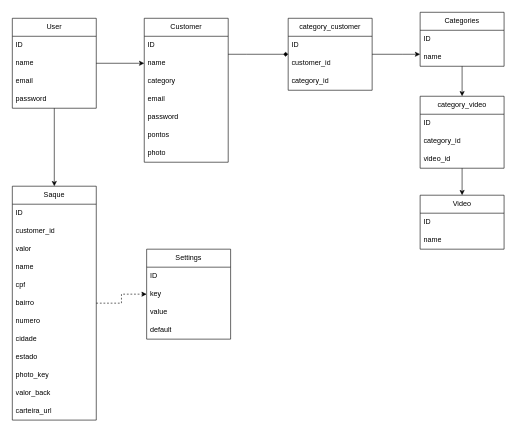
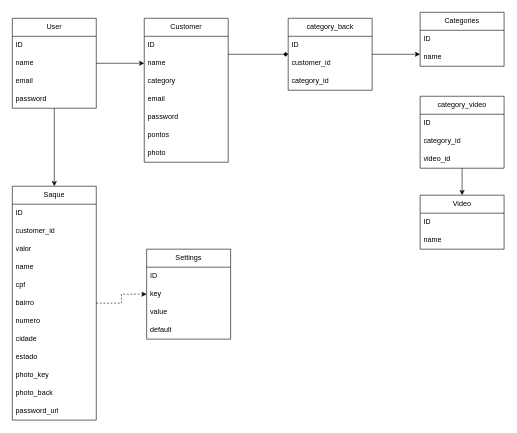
  <mxCell id="0" />
  <mxCell id="1" parent="0" />
  <mxCell id="2" value="" style="edgeStyle=orthogonalEdgeStyle;rounded=0;orthogonalLoop=1;jettySize=auto;html=1;" edge="1" parent="1" source="4" target="10"><mxGeometry relative="1" as="geometry"><Array as="points"><mxPoint x="230" y="105" /><mxPoint x="230" y="105" /></Array></mxGeometry></mxCell>
  <mxCell id="3" value="" style="edgeStyle=orthogonalEdgeStyle;rounded=0;orthogonalLoop=1;jettySize=auto;html=1;" edge="1" parent="1" source="4" target="28"><mxGeometry relative="1" as="geometry" /></mxCell>
  <mxCell id="4" value="User" style="swimlane;fontStyle=0;childLayout=stackLayout;horizontal=1;startSize=30;horizontalStack=0;resizeParent=1;resizeParentMax=0;resizeLast=0;collapsible=1;marginBottom=0;whiteSpace=wrap;html=1;" vertex="1" parent="1"><mxGeometry x="20" y="30" width="140" height="150" as="geometry" /></mxCell>
  <mxCell id="5" value="ID" style="text;strokeColor=none;fillColor=none;align=left;verticalAlign=middle;spacingLeft=4;spacingRight=4;overflow=hidden;points=[[0,0.5],[1,0.5]];portConstraint=eastwest;rotatable=0;whiteSpace=wrap;html=1;" vertex="1" parent="4"><mxGeometry y="30" width="140" height="30" as="geometry" /></mxCell>
  <mxCell id="6" value="name" style="text;strokeColor=none;fillColor=none;align=left;verticalAlign=middle;spacingLeft=4;spacingRight=4;overflow=hidden;points=[[0,0.5],[1,0.5]];portConstraint=eastwest;rotatable=0;whiteSpace=wrap;html=1;" vertex="1" parent="4"><mxGeometry y="60" width="140" height="30" as="geometry" /></mxCell>
  <mxCell id="7" value="email" style="text;strokeColor=none;fillColor=none;align=left;verticalAlign=middle;spacingLeft=4;spacingRight=4;overflow=hidden;points=[[0,0.5],[1,0.5]];portConstraint=eastwest;rotatable=0;whiteSpace=wrap;html=1;" vertex="1" parent="4"><mxGeometry y="90" width="140" height="30" as="geometry" /></mxCell>
  <mxCell id="8" value="password" style="text;strokeColor=none;fillColor=none;align=left;verticalAlign=middle;spacingLeft=4;spacingRight=4;overflow=hidden;points=[[0,0.5],[1,0.5]];portConstraint=eastwest;rotatable=0;whiteSpace=wrap;html=1;" vertex="1" parent="4"><mxGeometry y="120" width="140" height="30" as="geometry" /></mxCell>
  <mxCell id="9" value="" style="edgeStyle=orthogonalEdgeStyle;rounded=0;orthogonalLoop=1;jettySize=auto;html=1;endArrow=diamond;" edge="1" parent="1" source="10" target="50"><mxGeometry relative="1" as="geometry"><Array as="points"><mxPoint x="410" y="90" /><mxPoint x="410" y="90" /></Array></mxGeometry></mxCell>
  <mxCell id="10" value="Customer" style="swimlane;fontStyle=0;childLayout=stackLayout;horizontal=1;startSize=30;horizontalStack=0;resizeParent=1;resizeParentMax=0;resizeLast=0;collapsible=1;marginBottom=0;whiteSpace=wrap;html=1;" vertex="1" parent="1"><mxGeometry x="240" y="30" width="140" height="240" as="geometry" /></mxCell>
  <mxCell id="11" value="ID" style="text;strokeColor=none;fillColor=none;align=left;verticalAlign=middle;spacingLeft=4;spacingRight=4;overflow=hidden;points=[[0,0.5],[1,0.5]];portConstraint=eastwest;rotatable=0;whiteSpace=wrap;html=1;" vertex="1" parent="10"><mxGeometry y="30" width="140" height="30" as="geometry" /></mxCell>
  <mxCell id="12" value="name" style="text;strokeColor=none;fillColor=none;align=left;verticalAlign=middle;spacingLeft=4;spacingRight=4;overflow=hidden;points=[[0,0.5],[1,0.5]];portConstraint=eastwest;rotatable=0;whiteSpace=wrap;html=1;" vertex="1" parent="10"><mxGeometry y="60" width="140" height="30" as="geometry" /></mxCell>
  <mxCell id="13" value="category" style="text;strokeColor=none;fillColor=none;align=left;verticalAlign=middle;spacingLeft=4;spacingRight=4;overflow=hidden;points=[[0,0.5],[1,0.5]];portConstraint=eastwest;rotatable=0;whiteSpace=wrap;html=1;" vertex="1" parent="10"><mxGeometry y="90" width="140" height="30" as="geometry" /></mxCell>
  <mxCell id="14" value="email" style="text;strokeColor=none;fillColor=none;align=left;verticalAlign=middle;spacingLeft=4;spacingRight=4;overflow=hidden;points=[[0,0.5],[1,0.5]];portConstraint=eastwest;rotatable=0;whiteSpace=wrap;html=1;" vertex="1" parent="10"><mxGeometry y="120" width="140" height="30" as="geometry" /></mxCell>
  <mxCell id="15" value="password" style="text;strokeColor=none;fillColor=none;align=left;verticalAlign=middle;spacingLeft=4;spacingRight=4;overflow=hidden;points=[[0,0.5],[1,0.5]];portConstraint=eastwest;rotatable=0;whiteSpace=wrap;html=1;" vertex="1" parent="10"><mxGeometry y="150" width="140" height="30" as="geometry" /></mxCell>
  <mxCell id="16" value="pontos" style="text;strokeColor=none;fillColor=none;align=left;verticalAlign=middle;spacingLeft=4;spacingRight=4;overflow=hidden;points=[[0,0.5],[1,0.5]];portConstraint=eastwest;rotatable=0;whiteSpace=wrap;html=1;" vertex="1" parent="10"><mxGeometry y="180" width="140" height="30" as="geometry" /></mxCell>
  <mxCell id="17" value="photo" style="text;strokeColor=none;fillColor=none;align=left;verticalAlign=middle;spacingLeft=4;spacingRight=4;overflow=hidden;points=[[0,0.5],[1,0.5]];portConstraint=eastwest;rotatable=0;whiteSpace=wrap;html=1;" vertex="1" parent="10"><mxGeometry y="210" width="140" height="30" as="geometry" /></mxCell>
- <mxCell id="18" value="" style="edgeStyle=orthogonalEdgeStyle;rounded=0;orthogonalLoop=1;jettySize=auto;html=1;" edge="1" parent="1" source="19" target="23"><mxGeometry relative="1" as="geometry" /></mxCell>
  <mxCell id="19" value="Categories" style="swimlane;fontStyle=0;childLayout=stackLayout;horizontal=1;startSize=30;horizontalStack=0;resizeParent=1;resizeParentMax=0;resizeLast=0;collapsible=1;marginBottom=0;whiteSpace=wrap;html=1;" vertex="1" parent="1"><mxGeometry x="700" y="20" width="140" height="90" as="geometry" /></mxCell>
  <mxCell id="20" value="ID" style="text;strokeColor=none;fillColor=none;align=left;verticalAlign=middle;spacingLeft=4;spacingRight=4;overflow=hidden;points=[[0,0.5],[1,0.5]];portConstraint=eastwest;rotatable=0;whiteSpace=wrap;html=1;" vertex="1" parent="19"><mxGeometry y="30" width="140" height="30" as="geometry" /></mxCell>
  <mxCell id="21" value="name" style="text;strokeColor=none;fillColor=none;align=left;verticalAlign=middle;spacingLeft=4;spacingRight=4;overflow=hidden;points=[[0,0.5],[1,0.5]];portConstraint=eastwest;rotatable=0;whiteSpace=wrap;html=1;" vertex="1" parent="19"><mxGeometry y="60" width="140" height="30" as="geometry" /></mxCell>
  <mxCell id="22" value="" style="edgeStyle=orthogonalEdgeStyle;rounded=0;orthogonalLoop=1;jettySize=auto;html=1;" edge="1" parent="1" source="23" target="46"><mxGeometry relative="1" as="geometry" /></mxCell>
  <mxCell id="23" value="category_video" style="swimlane;fontStyle=0;childLayout=stackLayout;horizontal=1;startSize=30;horizontalStack=0;resizeParent=1;resizeParentMax=0;resizeLast=0;collapsible=1;marginBottom=0;whiteSpace=wrap;html=1;" vertex="1" parent="1"><mxGeometry x="700" y="160" width="140" height="120" as="geometry" /></mxCell>
  <mxCell id="24" value="ID" style="text;strokeColor=none;fillColor=none;align=left;verticalAlign=middle;spacingLeft=4;spacingRight=4;overflow=hidden;points=[[0,0.5],[1,0.5]];portConstraint=eastwest;rotatable=0;whiteSpace=wrap;html=1;" vertex="1" parent="23"><mxGeometry y="30" width="140" height="30" as="geometry" /></mxCell>
  <mxCell id="25" value="category_id" style="text;strokeColor=none;fillColor=none;align=left;verticalAlign=middle;spacingLeft=4;spacingRight=4;overflow=hidden;points=[[0,0.5],[1,0.5]];portConstraint=eastwest;rotatable=0;whiteSpace=wrap;html=1;" vertex="1" parent="23"><mxGeometry y="60" width="140" height="30" as="geometry" /></mxCell>
  <mxCell id="26" value="video_id" style="text;strokeColor=none;fillColor=none;align=left;verticalAlign=middle;spacingLeft=4;spacingRight=4;overflow=hidden;points=[[0,0.5],[1,0.5]];portConstraint=eastwest;rotatable=0;whiteSpace=wrap;html=1;" vertex="1" parent="23"><mxGeometry y="90" width="140" height="30" as="geometry" /></mxCell>
  <mxCell id="27" value="" style="edgeStyle=orthogonalEdgeStyle;rounded=0;orthogonalLoop=1;jettySize=auto;html=1;dashed=1;" edge="1" parent="1" source="28" target="41"><mxGeometry relative="1" as="geometry" /></mxCell>
  <mxCell id="28" value="Saque" style="swimlane;fontStyle=0;childLayout=stackLayout;horizontal=1;startSize=30;horizontalStack=0;resizeParent=1;resizeParentMax=0;resizeLast=0;collapsible=1;marginBottom=0;whiteSpace=wrap;html=1;" vertex="1" parent="1"><mxGeometry x="20" y="310" width="140" height="390" as="geometry" /></mxCell>
  <mxCell id="29" value="ID" style="text;strokeColor=none;fillColor=none;align=left;verticalAlign=middle;spacingLeft=4;spacingRight=4;overflow=hidden;points=[[0,0.5],[1,0.5]];portConstraint=eastwest;rotatable=0;whiteSpace=wrap;html=1;" vertex="1" parent="28"><mxGeometry y="30" width="140" height="30" as="geometry" /></mxCell>
  <mxCell id="30" value="customer_id" style="text;strokeColor=none;fillColor=none;align=left;verticalAlign=middle;spacingLeft=4;spacingRight=4;overflow=hidden;points=[[0,0.5],[1,0.5]];portConstraint=eastwest;rotatable=0;whiteSpace=wrap;html=1;" vertex="1" parent="28"><mxGeometry y="60" width="140" height="30" as="geometry" /></mxCell>
  <mxCell id="31" value="valor" style="text;strokeColor=none;fillColor=none;align=left;verticalAlign=middle;spacingLeft=4;spacingRight=4;overflow=hidden;points=[[0,0.5],[1,0.5]];portConstraint=eastwest;rotatable=0;whiteSpace=wrap;html=1;" vertex="1" parent="28"><mxGeometry y="90" width="140" height="30" as="geometry" /></mxCell>
  <mxCell id="32" value="name" style="text;strokeColor=none;fillColor=none;align=left;verticalAlign=middle;spacingLeft=4;spacingRight=4;overflow=hidden;points=[[0,0.5],[1,0.5]];portConstraint=eastwest;rotatable=0;whiteSpace=wrap;html=1;" vertex="1" parent="28"><mxGeometry y="120" width="140" height="30" as="geometry" /></mxCell>
  <mxCell id="33" value="cpf" style="text;strokeColor=none;fillColor=none;align=left;verticalAlign=middle;spacingLeft=4;spacingRight=4;overflow=hidden;points=[[0,0.5],[1,0.5]];portConstraint=eastwest;rotatable=0;whiteSpace=wrap;html=1;" vertex="1" parent="28"><mxGeometry y="150" width="140" height="30" as="geometry" /></mxCell>
  <mxCell id="34" value="bairro" style="text;strokeColor=none;fillColor=none;align=left;verticalAlign=middle;spacingLeft=4;spacingRight=4;overflow=hidden;points=[[0,0.5],[1,0.5]];portConstraint=eastwest;rotatable=0;whiteSpace=wrap;html=1;" vertex="1" parent="28"><mxGeometry y="180" width="140" height="30" as="geometry" /></mxCell>
  <mxCell id="35" value="numero" style="text;strokeColor=none;fillColor=none;align=left;verticalAlign=middle;spacingLeft=4;spacingRight=4;overflow=hidden;points=[[0,0.5],[1,0.5]];portConstraint=eastwest;rotatable=0;whiteSpace=wrap;html=1;" vertex="1" parent="28"><mxGeometry y="210" width="140" height="30" as="geometry" /></mxCell>
  <mxCell id="36" value="cidade" style="text;strokeColor=none;fillColor=none;align=left;verticalAlign=middle;spacingLeft=4;spacingRight=4;overflow=hidden;points=[[0,0.5],[1,0.5]];portConstraint=eastwest;rotatable=0;whiteSpace=wrap;html=1;" vertex="1" parent="28"><mxGeometry y="240" width="140" height="30" as="geometry" /></mxCell>
  <mxCell id="37" value="estado" style="text;strokeColor=none;fillColor=none;align=left;verticalAlign=middle;spacingLeft=4;spacingRight=4;overflow=hidden;points=[[0,0.5],[1,0.5]];portConstraint=eastwest;rotatable=0;whiteSpace=wrap;html=1;" vertex="1" parent="28"><mxGeometry y="270" width="140" height="30" as="geometry" /></mxCell>
  <mxCell id="38" value="photo_key" style="text;strokeColor=none;fillColor=none;align=left;verticalAlign=middle;spacingLeft=4;spacingRight=4;overflow=hidden;points=[[0,0.5],[1,0.5]];portConstraint=eastwest;rotatable=0;whiteSpace=wrap;html=1;" vertex="1" parent="28"><mxGeometry y="300" width="140" height="30" as="geometry" /></mxCell>
- <mxCell id="39" value="valor_back" style="text;strokeColor=none;fillColor=none;align=left;verticalAlign=middle;spacingLeft=4;spacingRight=4;overflow=hidden;points=[[0,0.5],[1,0.5]];portConstraint=eastwest;rotatable=0;whiteSpace=wrap;html=1;" vertex="1" parent="28"><mxGeometry y="330" width="140" height="30" as="geometry" /></mxCell>
- <mxCell id="40" value="carteira_url" style="text;strokeColor=none;fillColor=none;align=left;verticalAlign=middle;spacingLeft=4;spacingRight=4;overflow=hidden;points=[[0,0.5],[1,0.5]];portConstraint=eastwest;rotatable=0;whiteSpace=wrap;html=1;" vertex="1" parent="28"><mxGeometry y="360" width="140" height="30" as="geometry" /></mxCell>
+ <mxCell id="39" value="photo_back" style="text;strokeColor=none;fillColor=none;align=left;verticalAlign=middle;spacingLeft=4;spacingRight=4;overflow=hidden;points=[[0,0.5],[1,0.5]];portConstraint=eastwest;rotatable=0;whiteSpace=wrap;html=1;" vertex="1" parent="28"><mxGeometry y="330" width="140" height="30" as="geometry" /></mxCell>
+ <mxCell id="40" value="password_url" style="text;strokeColor=none;fillColor=none;align=left;verticalAlign=middle;spacingLeft=4;spacingRight=4;overflow=hidden;points=[[0,0.5],[1,0.5]];portConstraint=eastwest;rotatable=0;whiteSpace=wrap;html=1;" vertex="1" parent="28"><mxGeometry y="360" width="140" height="30" as="geometry" /></mxCell>
  <mxCell id="41" value="Settings" style="swimlane;fontStyle=0;childLayout=stackLayout;horizontal=1;startSize=30;horizontalStack=0;resizeParent=1;resizeParentMax=0;resizeLast=0;collapsible=1;marginBottom=0;whiteSpace=wrap;html=1;" vertex="1" parent="1"><mxGeometry x="244" y="415" width="140" height="150" as="geometry" /></mxCell>
  <mxCell id="42" value="ID" style="text;strokeColor=none;fillColor=none;align=left;verticalAlign=middle;spacingLeft=4;spacingRight=4;overflow=hidden;points=[[0,0.5],[1,0.5]];portConstraint=eastwest;rotatable=0;whiteSpace=wrap;html=1;" vertex="1" parent="41"><mxGeometry y="30" width="140" height="30" as="geometry" /></mxCell>
  <mxCell id="43" value="key" style="text;strokeColor=none;fillColor=none;align=left;verticalAlign=middle;spacingLeft=4;spacingRight=4;overflow=hidden;points=[[0,0.5],[1,0.5]];portConstraint=eastwest;rotatable=0;whiteSpace=wrap;html=1;" vertex="1" parent="41"><mxGeometry y="60" width="140" height="30" as="geometry" /></mxCell>
  <mxCell id="44" value="value" style="text;strokeColor=none;fillColor=none;align=left;verticalAlign=middle;spacingLeft=4;spacingRight=4;overflow=hidden;points=[[0,0.5],[1,0.5]];portConstraint=eastwest;rotatable=0;whiteSpace=wrap;html=1;" vertex="1" parent="41"><mxGeometry y="90" width="140" height="30" as="geometry" /></mxCell>
  <mxCell id="45" value="default" style="text;strokeColor=none;fillColor=none;align=left;verticalAlign=middle;spacingLeft=4;spacingRight=4;overflow=hidden;points=[[0,0.5],[1,0.5]];portConstraint=eastwest;rotatable=0;whiteSpace=wrap;html=1;" vertex="1" parent="41"><mxGeometry y="120" width="140" height="30" as="geometry" /></mxCell>
  <mxCell id="46" value="Video" style="swimlane;fontStyle=0;childLayout=stackLayout;horizontal=1;startSize=30;horizontalStack=0;resizeParent=1;resizeParentMax=0;resizeLast=0;collapsible=1;marginBottom=0;whiteSpace=wrap;html=1;" vertex="1" parent="1"><mxGeometry x="700" y="325" width="140" height="90" as="geometry" /></mxCell>
  <mxCell id="47" value="ID" style="text;strokeColor=none;fillColor=none;align=left;verticalAlign=middle;spacingLeft=4;spacingRight=4;overflow=hidden;points=[[0,0.5],[1,0.5]];portConstraint=eastwest;rotatable=0;whiteSpace=wrap;html=1;" vertex="1" parent="46"><mxGeometry y="30" width="140" height="30" as="geometry" /></mxCell>
  <mxCell id="48" value="name" style="text;strokeColor=none;fillColor=none;align=left;verticalAlign=middle;spacingLeft=4;spacingRight=4;overflow=hidden;points=[[0,0.5],[1,0.5]];portConstraint=eastwest;rotatable=0;whiteSpace=wrap;html=1;" vertex="1" parent="46"><mxGeometry y="60" width="140" height="30" as="geometry" /></mxCell>
  <mxCell id="49" value="" style="edgeStyle=orthogonalEdgeStyle;rounded=0;orthogonalLoop=1;jettySize=auto;html=1;" edge="1" parent="1" source="50" target="21"><mxGeometry relative="1" as="geometry"><Array as="points"><mxPoint x="670" y="90" /><mxPoint x="670" y="90" /></Array></mxGeometry></mxCell>
- <mxCell id="50" value="category_customer" style="swimlane;fontStyle=0;childLayout=stackLayout;horizontal=1;startSize=30;horizontalStack=0;resizeParent=1;resizeParentMax=0;resizeLast=0;collapsible=1;marginBottom=0;whiteSpace=wrap;html=1;" vertex="1" parent="1"><mxGeometry x="480" y="30" width="140" height="120" as="geometry" /></mxCell>
+ <mxCell id="50" value="category_back" style="swimlane;fontStyle=0;childLayout=stackLayout;horizontal=1;startSize=30;horizontalStack=0;resizeParent=1;resizeParentMax=0;resizeLast=0;collapsible=1;marginBottom=0;whiteSpace=wrap;html=1;" vertex="1" parent="1"><mxGeometry x="480" y="30" width="140" height="120" as="geometry" /></mxCell>
  <mxCell id="51" value="ID" style="text;strokeColor=none;fillColor=none;align=left;verticalAlign=middle;spacingLeft=4;spacingRight=4;overflow=hidden;points=[[0,0.5],[1,0.5]];portConstraint=eastwest;rotatable=0;whiteSpace=wrap;html=1;" vertex="1" parent="50"><mxGeometry y="30" width="140" height="30" as="geometry" /></mxCell>
  <mxCell id="52" value="customer_id" style="text;strokeColor=none;fillColor=none;align=left;verticalAlign=middle;spacingLeft=4;spacingRight=4;overflow=hidden;points=[[0,0.5],[1,0.5]];portConstraint=eastwest;rotatable=0;whiteSpace=wrap;html=1;" vertex="1" parent="50"><mxGeometry y="60" width="140" height="30" as="geometry" /></mxCell>
  <mxCell id="53" value="category_id" style="text;strokeColor=none;fillColor=none;align=left;verticalAlign=middle;spacingLeft=4;spacingRight=4;overflow=hidden;points=[[0,0.5],[1,0.5]];portConstraint=eastwest;rotatable=0;whiteSpace=wrap;html=1;" vertex="1" parent="50"><mxGeometry y="90" width="140" height="30" as="geometry" /></mxCell>
